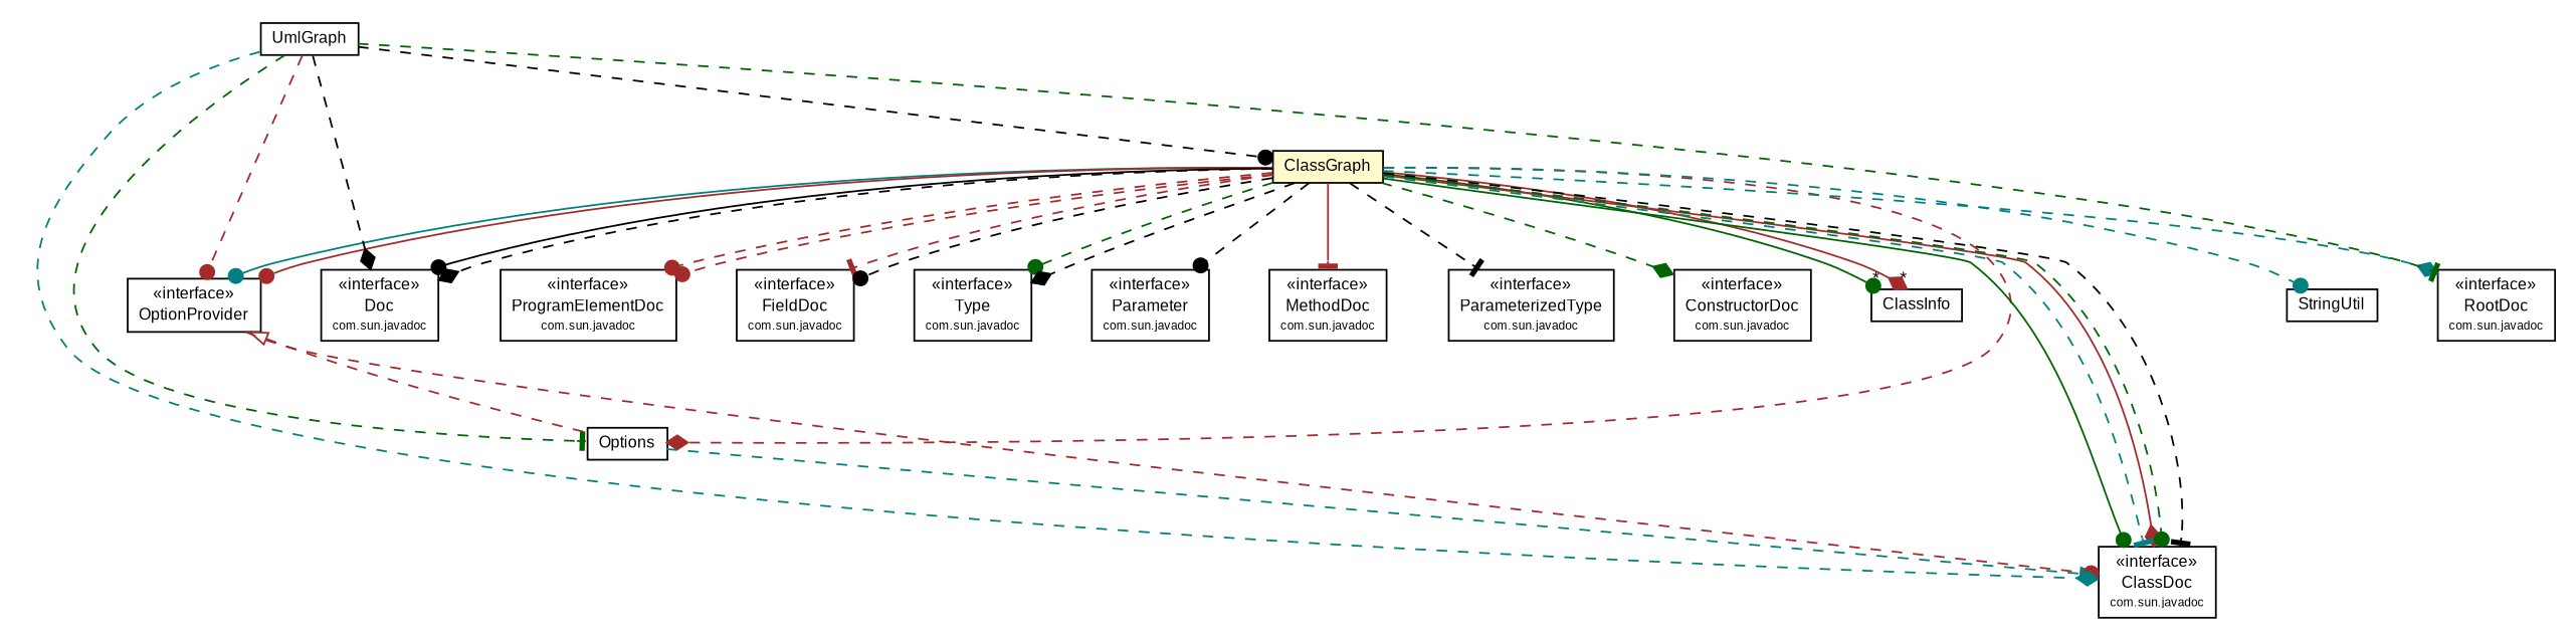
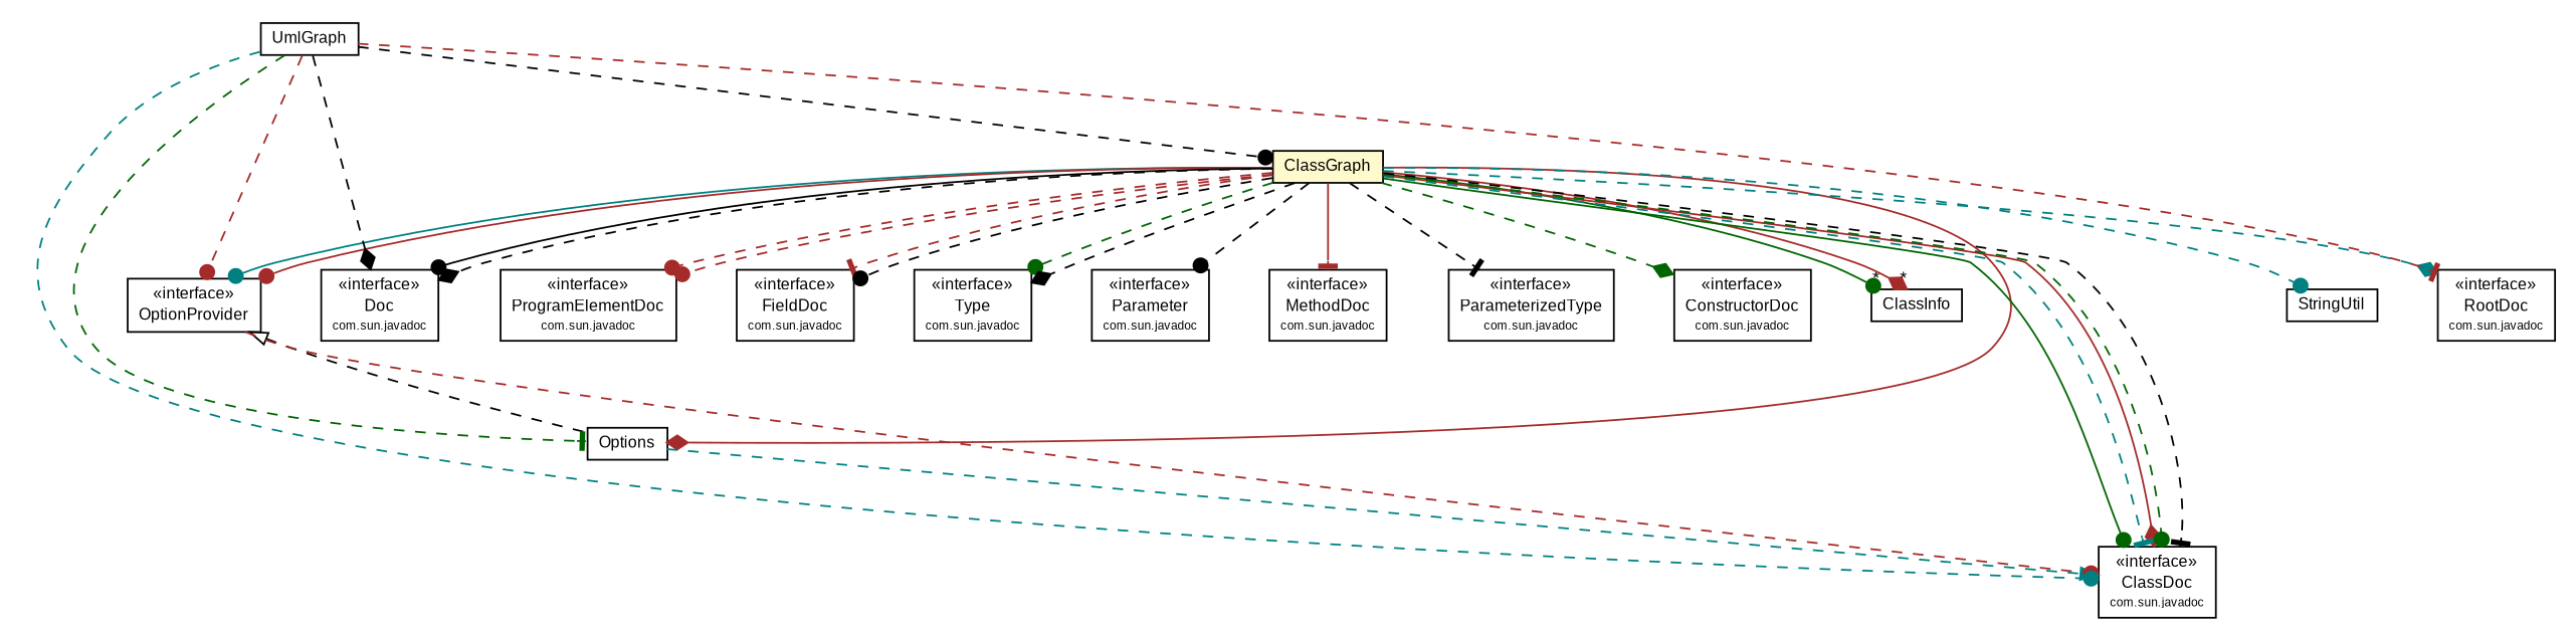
  digraph {
    node [fontcolor=black fontname=arial fontsize=9.0 shape=plaintext]
    edge [arrowhead=dot color=brown fontcolor=black fontname=arial fontsize=10.0 headport=p labelfontname=arial labelfontsize=10 tailport=p style=dashed]
    n1 [label=<<table border="0" cellborder="1" cellspacing="0" cellpadding="2" port="p" bgcolor="lemonChiffon" href="./ClassGraph.html"> 		<tr><td><table border="0" cellspacing="0" cellpadding="1"> 			<tr><td> ClassGraph </td></tr> 		</table></td></tr> 		</table>>]
    n2 [label=<<table border="0" cellborder="1" cellspacing="0" cellpadding="2" port="p" href="./ClassInfo.html"> 		<tr><td><table border="0" cellspacing="0" cellpadding="1"> 			<tr><td> ClassInfo </td></tr> 		</table></td></tr> 		</table>>]
    n3 [label=<<table border="0" cellborder="1" cellspacing="0" cellpadding="2" port="p" href="./Options.html"> 		<tr><td><table border="0" cellspacing="0" cellpadding="1"> 			<tr><td> Options </td></tr> 		</table></td></tr> 		</table>>]
    n4 [label=<<table border="0" cellborder="1" cellspacing="0" cellpadding="2" port="p" href="./OptionProvider.html"> 		<tr><td><table border="0" cellspacing="0" cellpadding="1"> 			<tr><td> &laquo;interface&raquo; </td></tr> 			<tr><td> OptionProvider </td></tr> 		</table></td></tr> 		</table>>]
    n5 [label=<<table border="0" cellborder="1" cellspacing="0" cellpadding="2" port="p" href="./StringUtil.html"> 		<tr><td><table border="0" cellspacing="0" cellpadding="1"> 			<tr><td> StringUtil </td></tr> 		</table></td></tr> 		</table>>]
    n6 [label=<<table border="0" cellborder="1" cellspacing="0" cellpadding="2" port="p" href="http://java.sun.com/j2se/1.5.0/docs/guide/javadoc/doclet/spec/com/sun/javadoc/ClassDoc.html"> 		<tr><td><table border="0" cellspacing="0" cellpadding="1"> 			<tr><td> &laquo;interface&raquo; </td></tr> 			<tr><td> ClassDoc </td></tr> 			<tr><td><font point-size="7.0"> com.sun.javadoc </font></td></tr> 		</table></td></tr> 		</table>>]
    n7 [label=<<table border="0" cellborder="1" cellspacing="0" cellpadding="2" port="p" href="http://java.sun.com/j2se/1.5.0/docs/guide/javadoc/doclet/spec/com/sun/javadoc/Doc.html"> 		<tr><td><table border="0" cellspacing="0" cellpadding="1"> 			<tr><td> &laquo;interface&raquo; </td></tr> 			<tr><td> Doc </td></tr> 			<tr><td><font point-size="7.0"> com.sun.javadoc </font></td></tr> 		</table></td></tr> 		</table>>]
    n8 [label=<<table border="0" cellborder="1" cellspacing="0" cellpadding="2" port="p" href="http://java.sun.com/j2se/1.5.0/docs/guide/javadoc/doclet/spec/com/sun/javadoc/RootDoc.html"> 		<tr><td><table border="0" cellspacing="0" cellpadding="1"> 			<tr><td> &laquo;interface&raquo; </td></tr> 			<tr><td> RootDoc </td></tr> 			<tr><td><font point-size="7.0"> com.sun.javadoc </font></td></tr> 		</table></td></tr> 		</table>>]
    n9 [label=<<table border="0" cellborder="1" cellspacing="0" cellpadding="2" port="p" href="http://java.sun.com/j2se/1.5.0/docs/guide/javadoc/doclet/spec/com/sun/javadoc/ProgramElementDoc.html"> 		<tr><td><table border="0" cellspacing="0" cellpadding="1"> 			<tr><td> &laquo;interface&raquo; </td></tr> 			<tr><td> ProgramElementDoc </td></tr> 			<tr><td><font point-size="7.0"> com.sun.javadoc </font></td></tr> 		</table></td></tr> 		</table>>]
    n10 [label=<<table border="0" cellborder="1" cellspacing="0" cellpadding="2" port="p" href="http://java.sun.com/j2se/1.5.0/docs/guide/javadoc/doclet/spec/com/sun/javadoc/FieldDoc.html"> 		<tr><td><table border="0" cellspacing="0" cellpadding="1"> 			<tr><td> &laquo;interface&raquo; </td></tr> 			<tr><td> FieldDoc </td></tr> 			<tr><td><font point-size="7.0"> com.sun.javadoc </font></td></tr> 		</table></td></tr> 		</table>>]
    n11 [label=<<table border="0" cellborder="1" cellspacing="0" cellpadding="2" port="p" href="http://java.sun.com/j2se/1.5.0/docs/guide/javadoc/doclet/spec/com/sun/javadoc/Type.html"> 		<tr><td><table border="0" cellspacing="0" cellpadding="1"> 			<tr><td> &laquo;interface&raquo; </td></tr> 			<tr><td> Type </td></tr> 			<tr><td><font point-size="7.0"> com.sun.javadoc </font></td></tr> 		</table></td></tr> 		</table>>]
    n12 [label=<<table border="0" cellborder="1" cellspacing="0" cellpadding="2" port="p" href="http://java.sun.com/j2se/1.5.0/docs/guide/javadoc/doclet/spec/com/sun/javadoc/Parameter.html"> 		<tr><td><table border="0" cellspacing="0" cellpadding="1"> 			<tr><td> &laquo;interface&raquo; </td></tr> 			<tr><td> Parameter </td></tr> 			<tr><td><font point-size="7.0"> com.sun.javadoc </font></td></tr> 		</table></td></tr> 		</table>>]
    n13 [label=<<table border="0" cellborder="1" cellspacing="0" cellpadding="2" port="p" href="http://java.sun.com/j2se/1.5.0/docs/guide/javadoc/doclet/spec/com/sun/javadoc/MethodDoc.html"> 		<tr><td><table border="0" cellspacing="0" cellpadding="1"> 			<tr><td> &laquo;interface&raquo; </td></tr> 			<tr><td> MethodDoc </td></tr> 			<tr><td><font point-size="7.0"> com.sun.javadoc </font></td></tr> 		</table></td></tr> 		</table>>]
    n14 [label=<<table border="0" cellborder="1" cellspacing="0" cellpadding="2" port="p" href="http://java.sun.com/j2se/1.5.0/docs/guide/javadoc/doclet/spec/com/sun/javadoc/ParameterizedType.html"> 		<tr><td><table border="0" cellspacing="0" cellpadding="1"> 			<tr><td> &laquo;interface&raquo; </td></tr> 			<tr><td> ParameterizedType </td></tr> 			<tr><td><font point-size="7.0"> com.sun.javadoc </font></td></tr> 		</table></td></tr> 		</table>>]
    n15 [label=<<table border="0" cellborder="1" cellspacing="0" cellpadding="2" port="p" href="http://java.sun.com/j2se/1.5.0/docs/guide/javadoc/doclet/spec/com/sun/javadoc/ConstructorDoc.html"> 		<tr><td><table border="0" cellspacing="0" cellpadding="1"> 			<tr><td> &laquo;interface&raquo; </td></tr> 			<tr><td> ConstructorDoc </td></tr> 			<tr><td><font point-size="7.0"> com.sun.javadoc </font></td></tr> 		</table></td></tr> 		</table>>]
    n16 [label=<<table border="0" cellborder="1" cellspacing="0" cellpadding="2" port="p" href="./UmlGraph.html"> 		<tr><td><table border="0" cellspacing="0" cellpadding="1"> 			<tr><td> UmlGraph </td></tr> 		</table></td></tr> 		</table>>]
    n1 -> n2 [arrowtail=diamond color=darkgreen headlabel="*" style=""]
    n1 -> n2 [arrowhead=diamond headlabel="*" style=""]
-   n1 -> n3 [arrowhead=diamond]
+   n1 -> n3 [arrowhead=diamond style=solid]
    n1 -> n4 [arrowtail=ediamond color=teal style=""]
    n1 -> n4 [style=""]
    n1 -> n5 [color=teal]
    n1 -> n6 [arrowhead=diamond style=""]
    n1 -> n6 [color=darkgreen style=""]
    n1 -> n6 [arrowhead=tee color=teal]
    n1 -> n6 [color=darkgreen]
    n1 -> n6 [arrowhead=tee color=black]
    n1 -> n7 [color=black style=""]
    n1 -> n7 [arrowhead=diamond color=black]
    n1 -> n8 [arrowhead=diamond color=teal]
    n1 -> n9
    n1 -> n9
    n1 -> n10 [arrowhead=tee]
    n1 -> n10 [color=black]
    n1 -> n11 [color=darkgreen]
    n1 -> n11 [arrowhead=diamond color=black]
    n1 -> n12 [color=black]
    n1 -> n13 [arrowhead=tee style=solid]
    n1 -> n14 [arrowhead=tee color=black]
    n1 -> n15 [arrowhead=diamond color=darkgreen]
    n3 -> n6 [arrowhead=normal color=teal]
-   n4 -> n3 [arrowtail=empty dir=back fontsize=10 arrowhead="" fontcolor=""]
+   n4 -> n3 [arrowtail=empty color=black dir=back fontsize=10 arrowhead="" fontcolor=""]
    n4 -> n6
    n16 -> n1 [color=black]
    n16 -> n3 [arrowhead=tee color=darkgreen]
    n16 -> n4
-   n16 -> n6 [arrowhead=diamond color=teal]
+   n16 -> n6 [color=teal]
    n16 -> n7 [arrowhead=diamond color=black]
-   n16 -> n8 [arrowhead=tee color=darkgreen]
+   n16 -> n8 [arrowhead=tee]
  }
